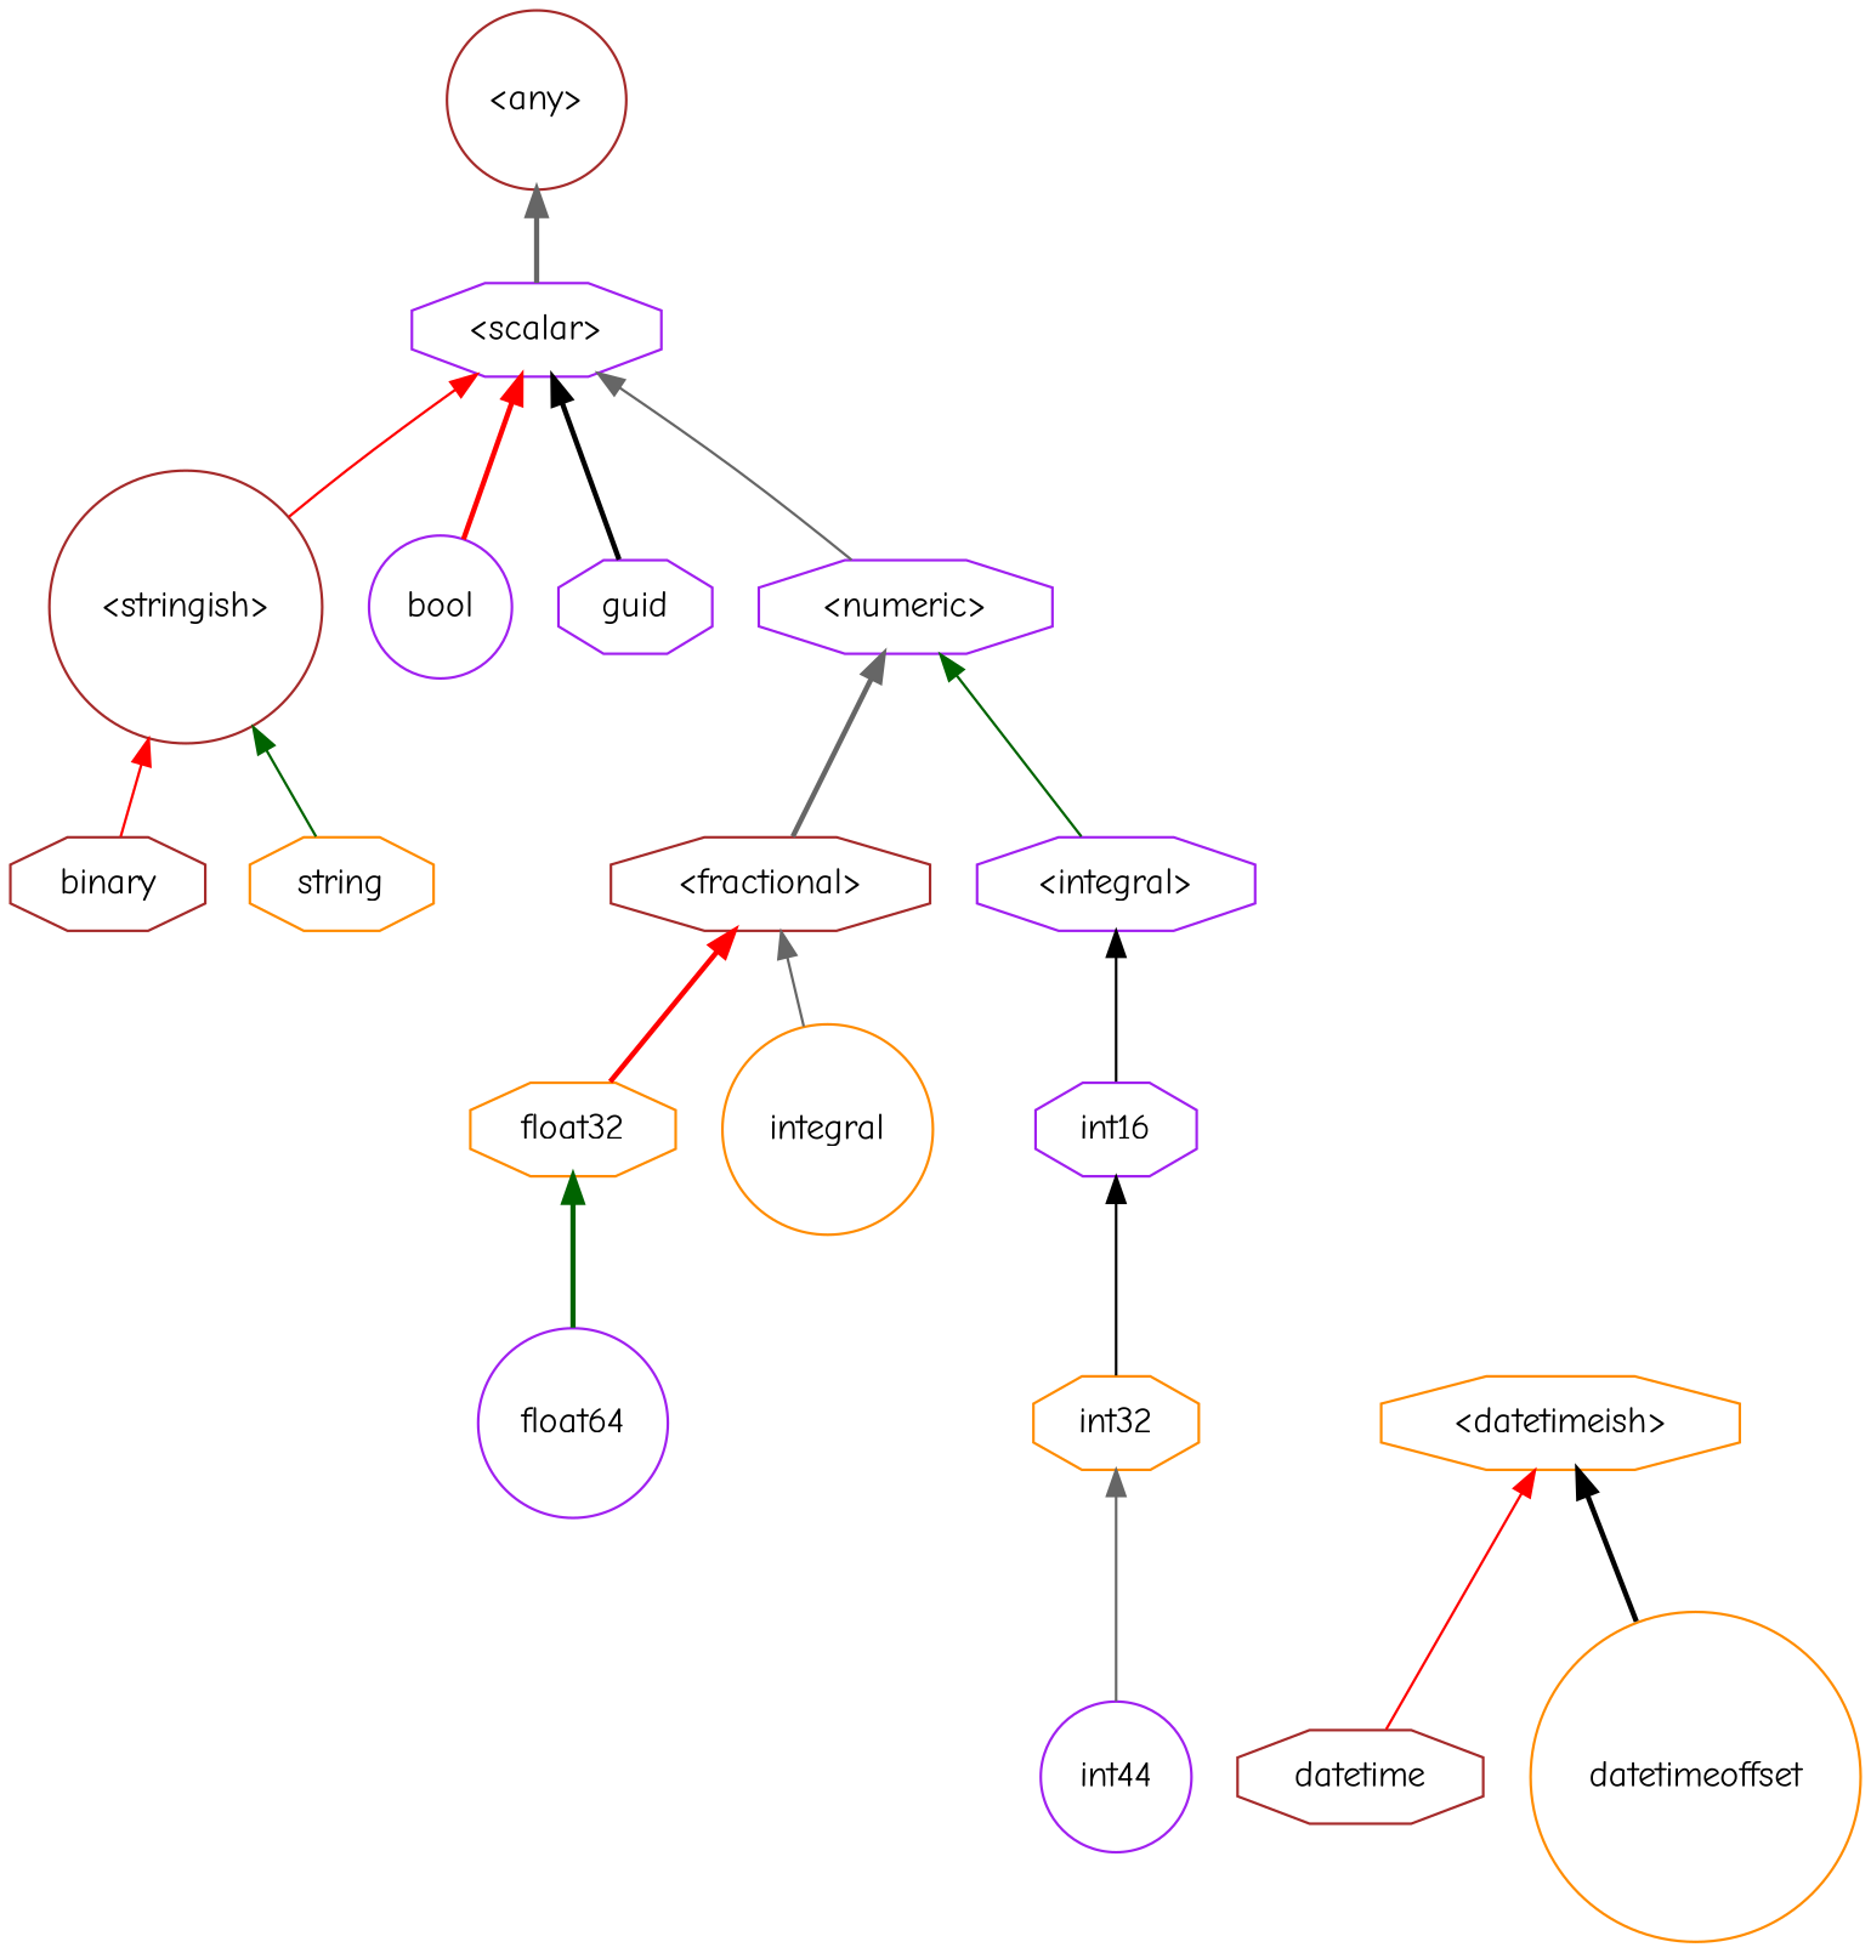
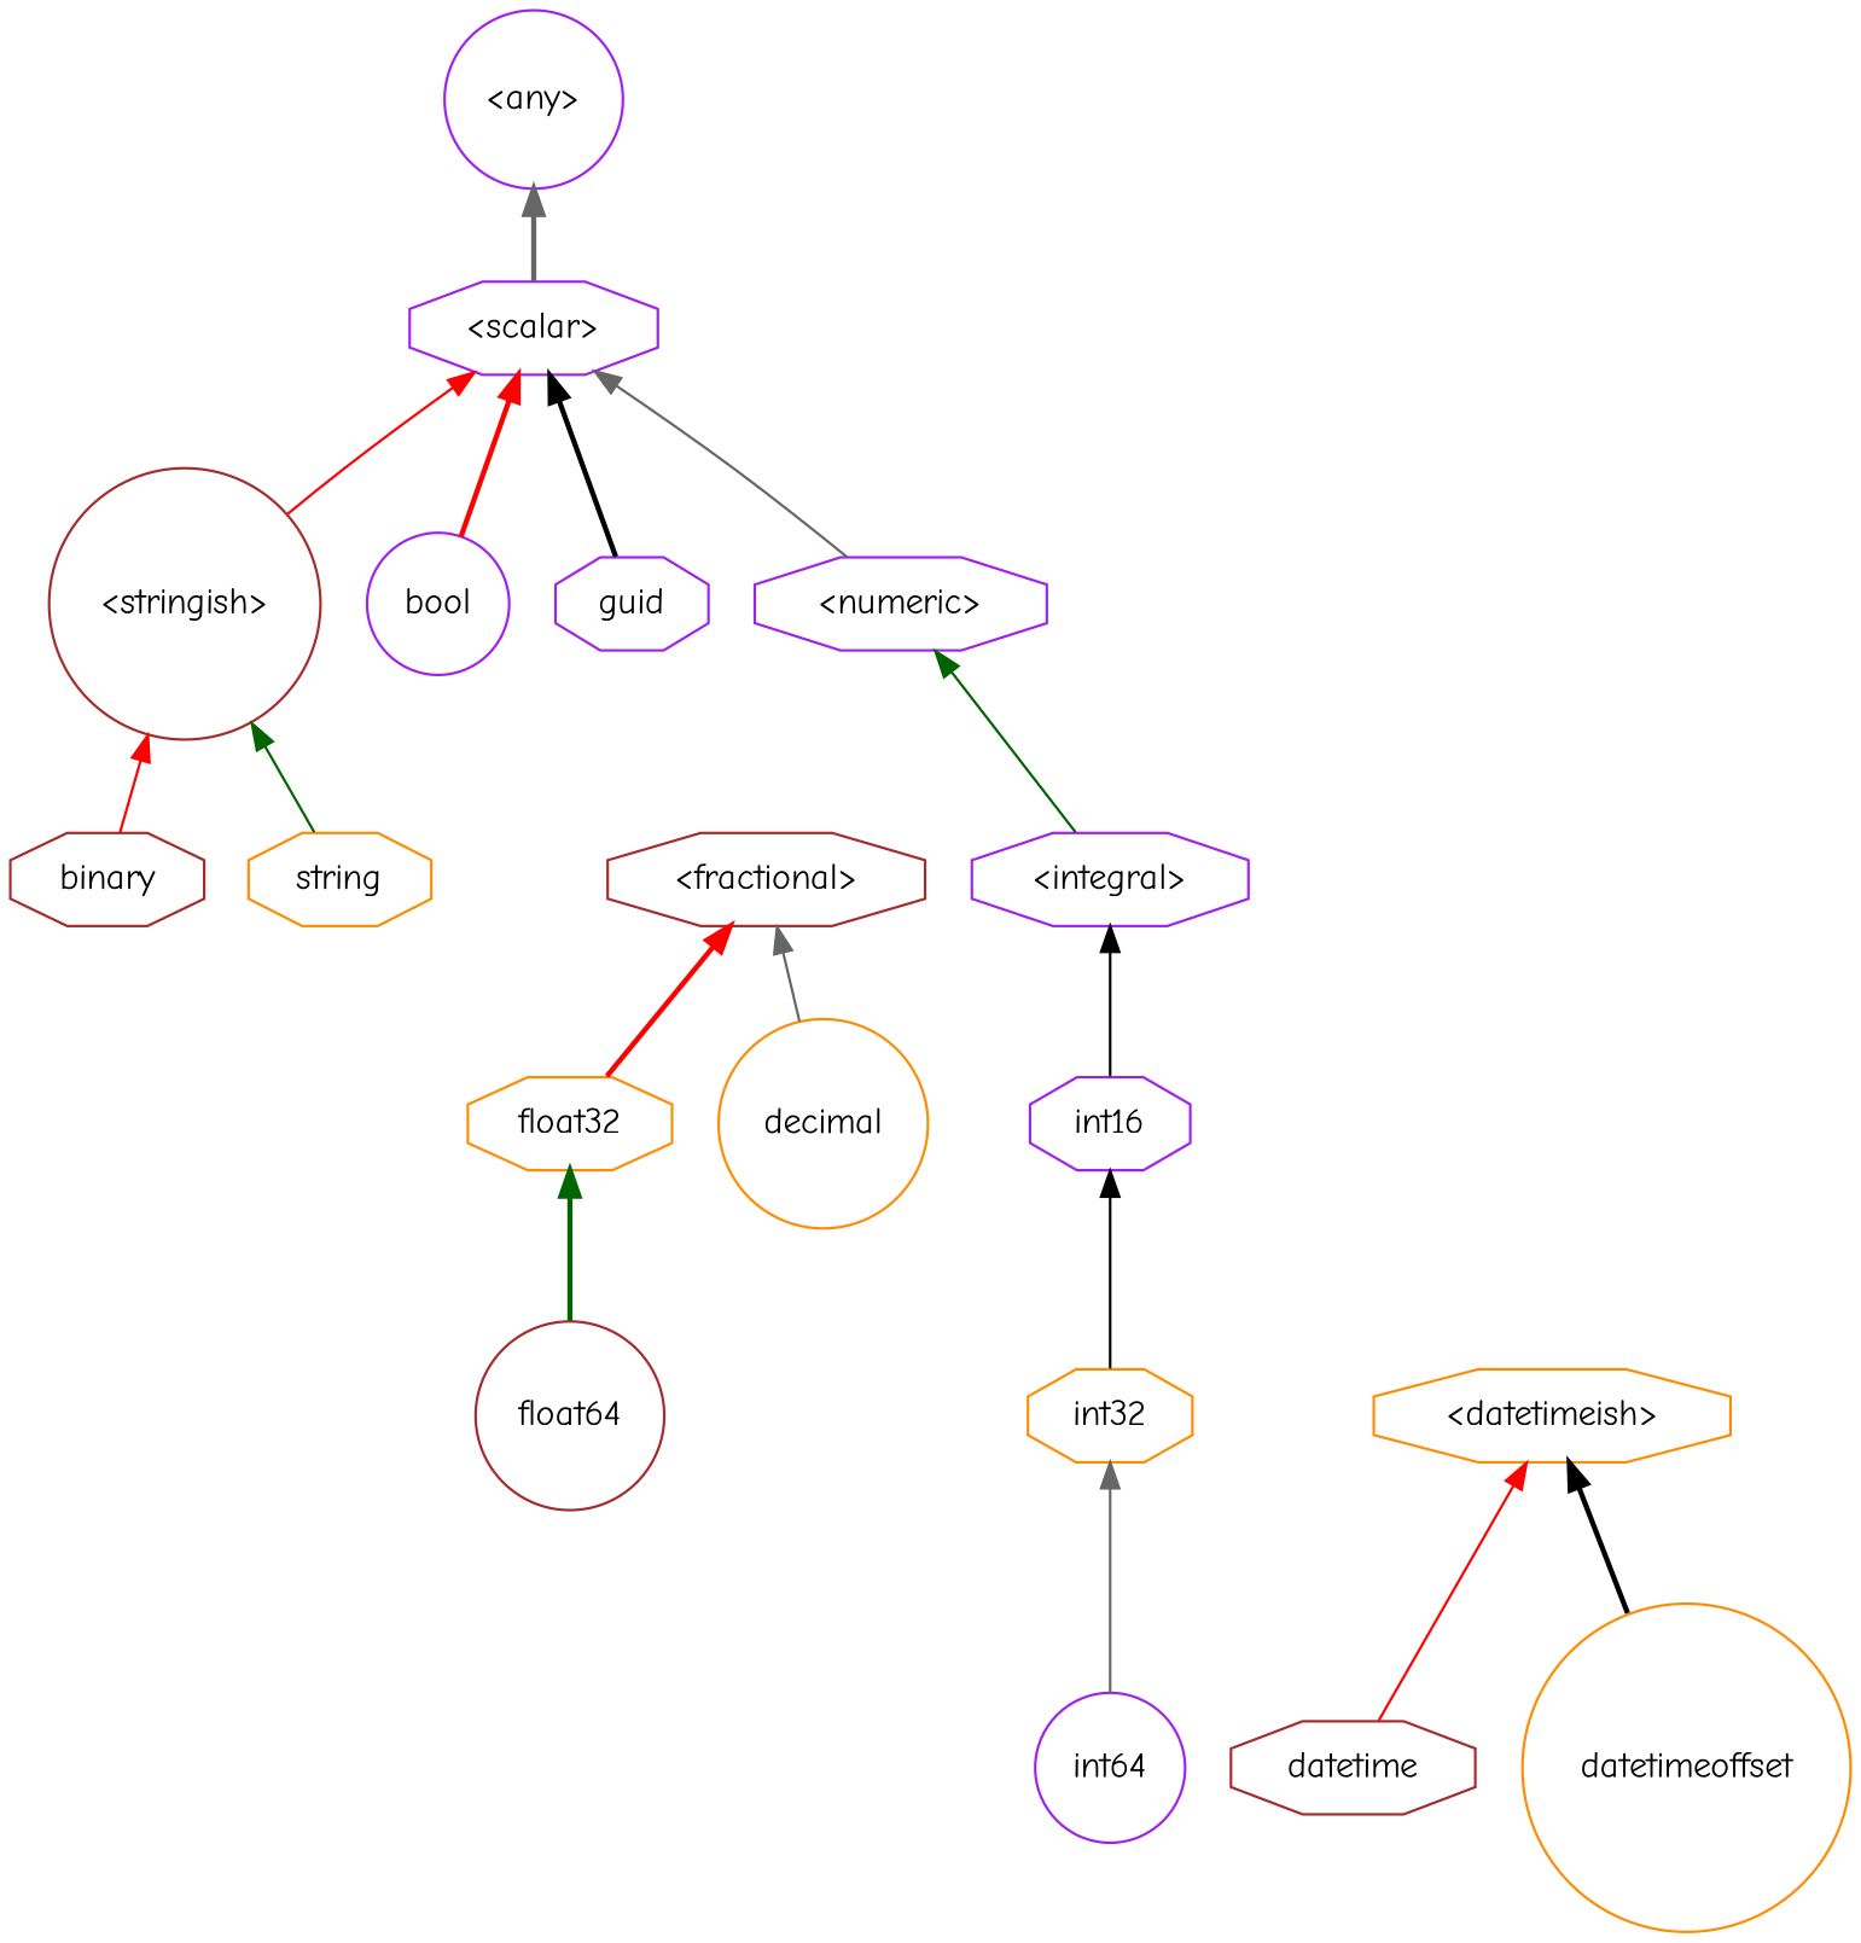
  digraph {
    fontname="Comic Neue"
    rankdir=BT
    node [color=purple fontname="Comic Neue" shape=octagon]
    edge [color=gray40 fontname="Comic Neue" style=solid]
    n1 [label="<integral>"]
    n2 [label="<numeric>"]
    n3 [label="<scalar>"]
    n4 [color=brown label="<fractional>"]
-   n5 [color=brown label="<any>" shape=circle]
+   n5 [label="<any>" shape=circle]
    n6 [color=brown label="<stringish>" shape=circle]
    n7 [color=darkorange label="<datetimeish>"]
    int16
    int32 [color=darkorange]
-   int64 [shape=circle label=int44]
+   int64 [shape=circle]
    bool [shape=circle]
    guid
    datetime [color=brown]
    datetimeoffset [color=darkorange shape=circle]
    float32 [color=darkorange]
-   float64 [shape=circle]
-   decimal [color=darkorange shape=circle label=integral]
+   float64 [color=brown shape=circle]
+   decimal [color=darkorange shape=circle]
    binary [color=brown]
    string [color=darkorange]
    n1 -> n2 [color=darkgreen]
    n2 -> n3
    n3 -> n5 [style=bold]
-   n4 -> n2 [style=bold]
    n6 -> n3 [color=red]
    int16 -> n1 [color=black]
    int32 -> int16 [color=black]
    int64 -> int32
    bool -> n3 [color=red style=bold]
    guid -> n3 [color=black style=bold]
    datetime -> n7 [color=red]
    datetimeoffset -> n7 [color=black style=bold]
    float32 -> n4 [color=red style=bold]
    float64 -> float32 [color=darkgreen style=bold]
    decimal -> n4
    binary -> n6 [color=red]
    string -> n6 [color=darkgreen]
  }
